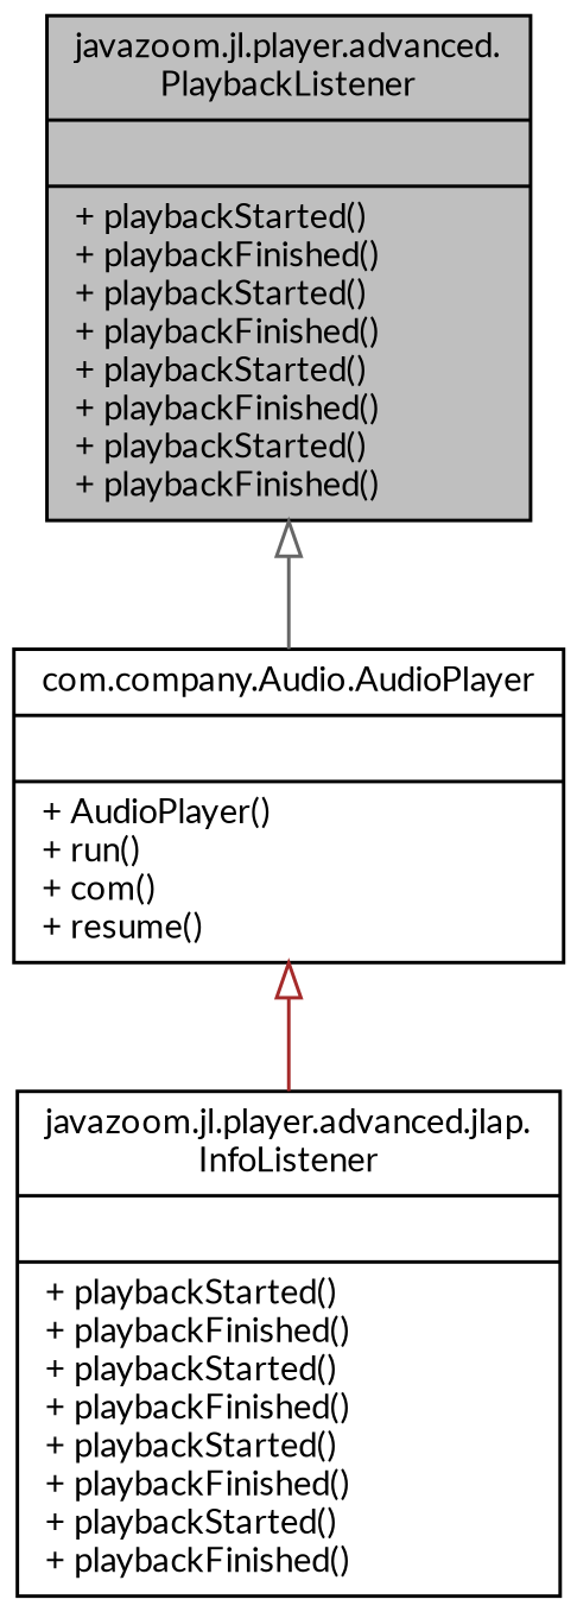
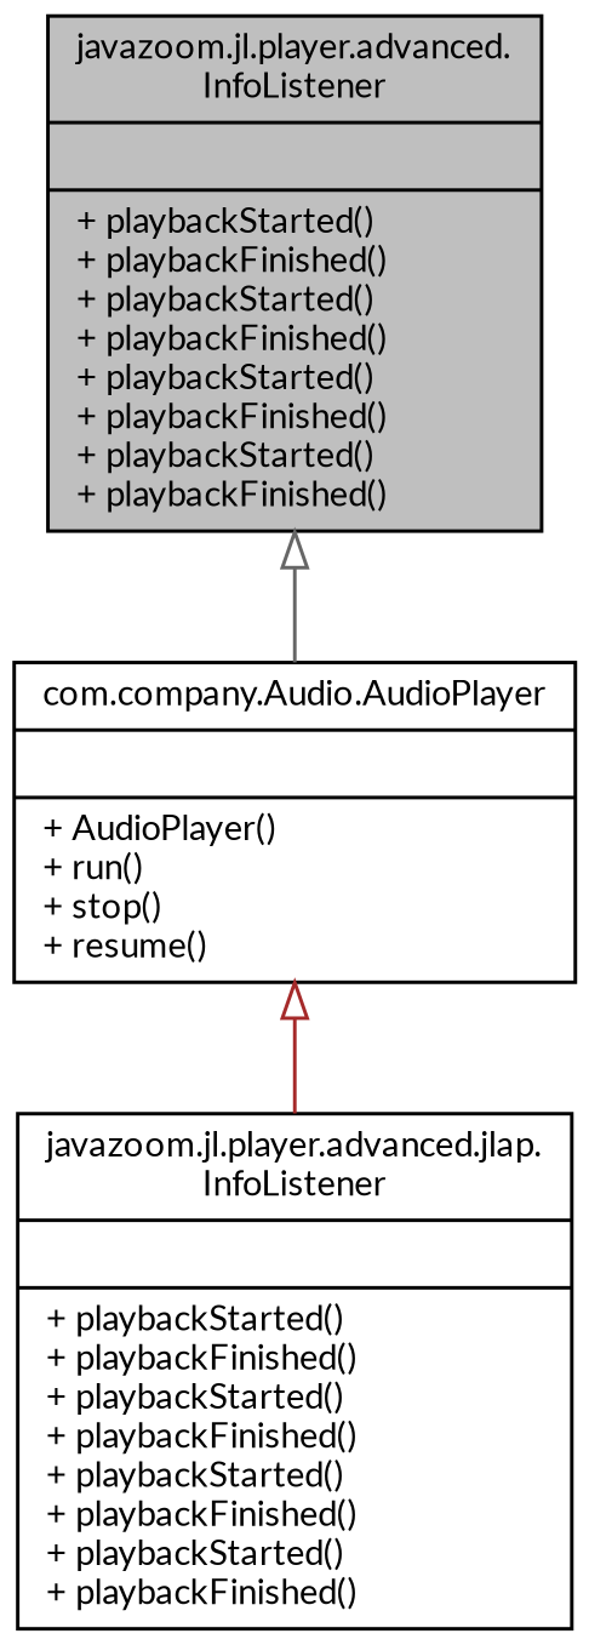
  digraph {
    fontname=Lato
    node [color=black fillcolor=white fontname=Lato fontsize=10 shape=record style=filled]
    edge [arrowtail=onormal dir=back fontname=Lato fontsize=10 labelfontname=Helvetica labelfontsize=10 style=solid]
-   n1 [fillcolor=grey75 fontcolor=black height=0.2 label="{javazoom.jl.player.advanced.\lPlaybackListener\n||+ playbackStarted()\l+ playbackFinished()\l+ playbackStarted()\l+ playbackFinished()\l+ playbackStarted()\l+ playbackFinished()\l+ playbackStarted()\l+ playbackFinished()\l}" width=0.4]
-   n2 [height=0.2 label="{com.company.Audio.AudioPlayer\n||+ AudioPlayer()\l+ run()\l+ com()\l+ resume()\l}" width=0.4]
+   n1 [fillcolor=grey75 fontcolor=black height=0.2 label="{javazoom.jl.player.advanced.\lInfoListener\n||+ playbackStarted()\l+ playbackFinished()\l+ playbackStarted()\l+ playbackFinished()\l+ playbackStarted()\l+ playbackFinished()\l+ playbackStarted()\l+ playbackFinished()\l}" width=0.4]
+   n2 [height=0.2 label="{com.company.Audio.AudioPlayer\n||+ AudioPlayer()\l+ run()\l+ stop()\l+ resume()\l}" width=0.4]
    n3 [height=0.2 label="{javazoom.jl.player.advanced.jlap.\lInfoListener\n||+ playbackStarted()\l+ playbackFinished()\l+ playbackStarted()\l+ playbackFinished()\l+ playbackStarted()\l+ playbackFinished()\l+ playbackStarted()\l+ playbackFinished()\l}" width=0.4]
    n1 -> n2 [color=gray40]
    n2 -> n3 [color=brown]
  }
